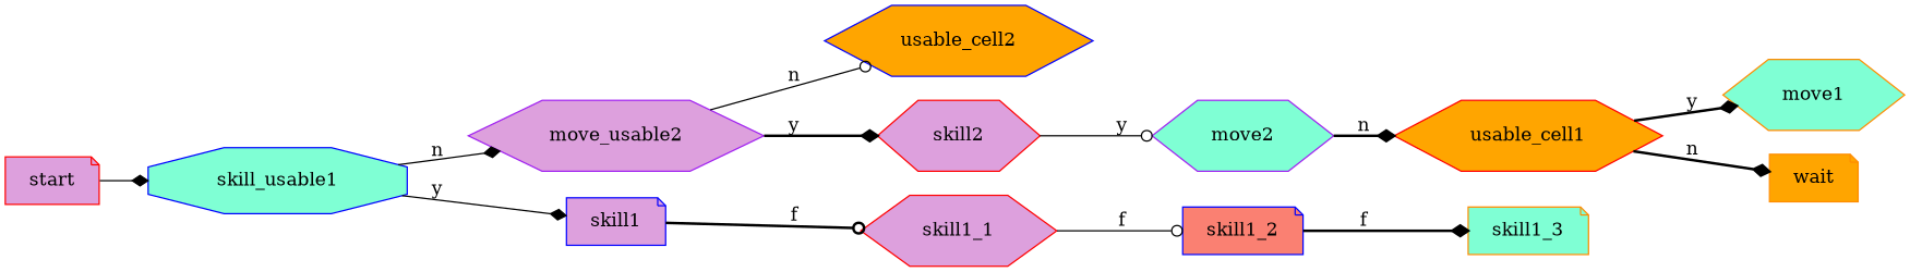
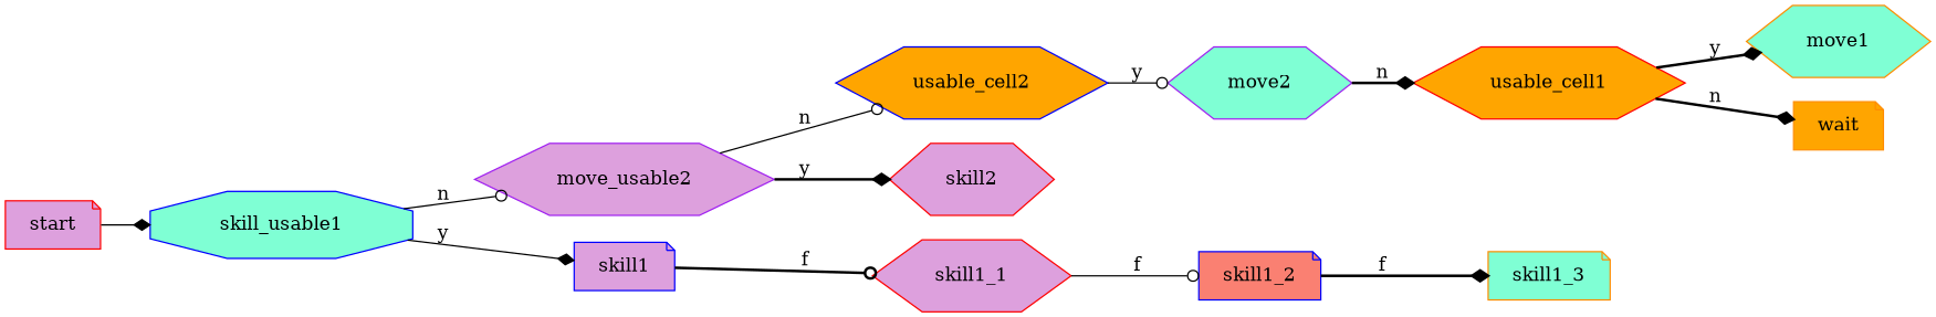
  digraph {
    concentrate=true
    fixedsize=true
    rankdir=LR
    node [color=red fillcolor=plum margin="0.25,0.125" shape=hexagon style=filled]
    edge [arrowhead=diamond style=solid]
    start [shape=note]
    skill_usable1 [color=blue fillcolor=aquamarine shape=octagon]
    n3 [color=purple label=move_usable2]
    skill1 [color=blue shape=note]
    usable_cell2 [color=blue fillcolor=orange]
    skill2
    skill1_1
    move2 [color=purple fillcolor=aquamarine]
    usable_cell1 [fillcolor=orange]
    move1 [color=darkorange fillcolor=aquamarine]
    wait [color=darkorange fillcolor=orange shape=note]
    skill1_2 [color=blue fillcolor=salmon shape=note]
    skill1_3 [color=darkorange fillcolor=aquamarine shape=note]
    start -> skill_usable1
-   skill_usable1 -> n3 [label=n]
+   skill_usable1 -> n3 [arrowhead=odot label=n]
    skill_usable1 -> skill1 [label=y]
    n3 -> usable_cell2 [arrowhead=odot label=n]
    n3 -> skill2 [label=y style=bold]
    skill1 -> skill1_1 [arrowhead=odot label=f style=bold]
-   skill2 -> move2 [arrowhead=odot label=y]
+   usable_cell2 -> move2 [arrowhead=odot label=y]
    skill1_1 -> skill1_2 [arrowhead=odot label=f]
    move2 -> usable_cell1 [label=n style=bold]
    usable_cell1 -> move1 [label=y style=bold]
    usable_cell1 -> wait [label=n style=bold]
    skill1_2 -> skill1_3 [label=f style=bold]
  }
